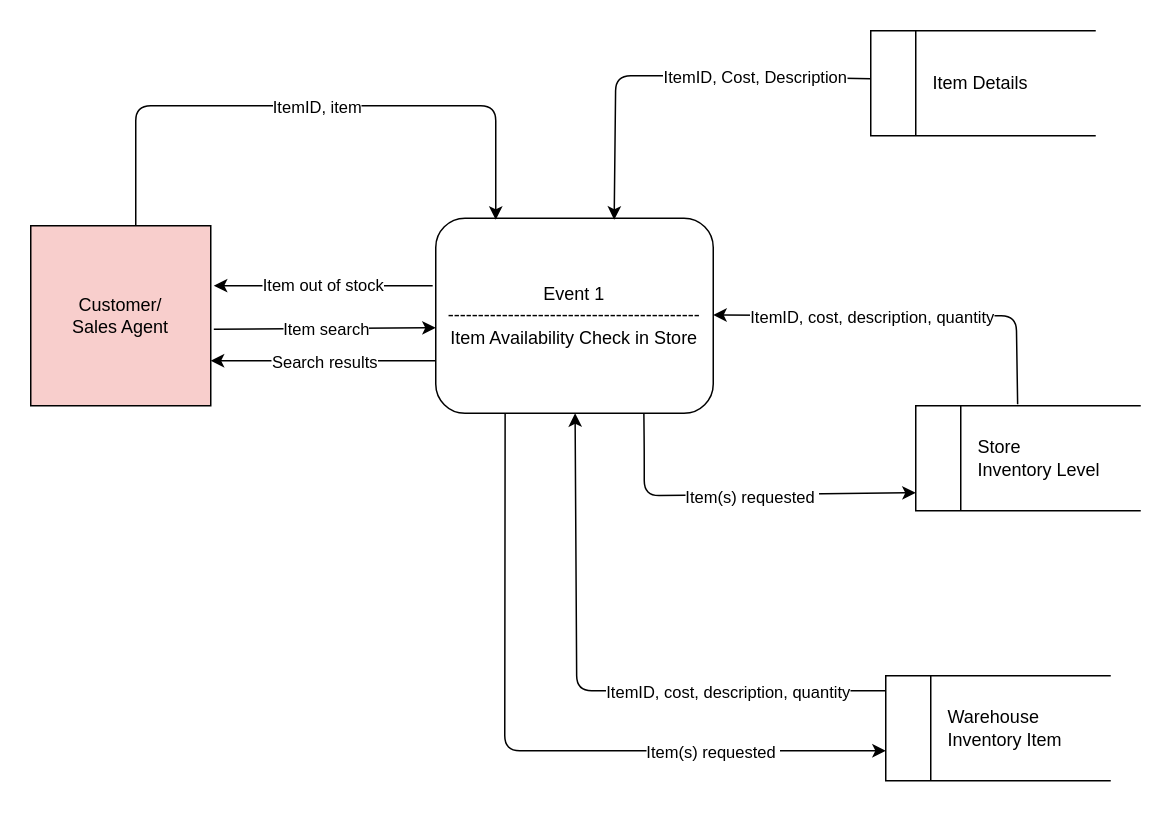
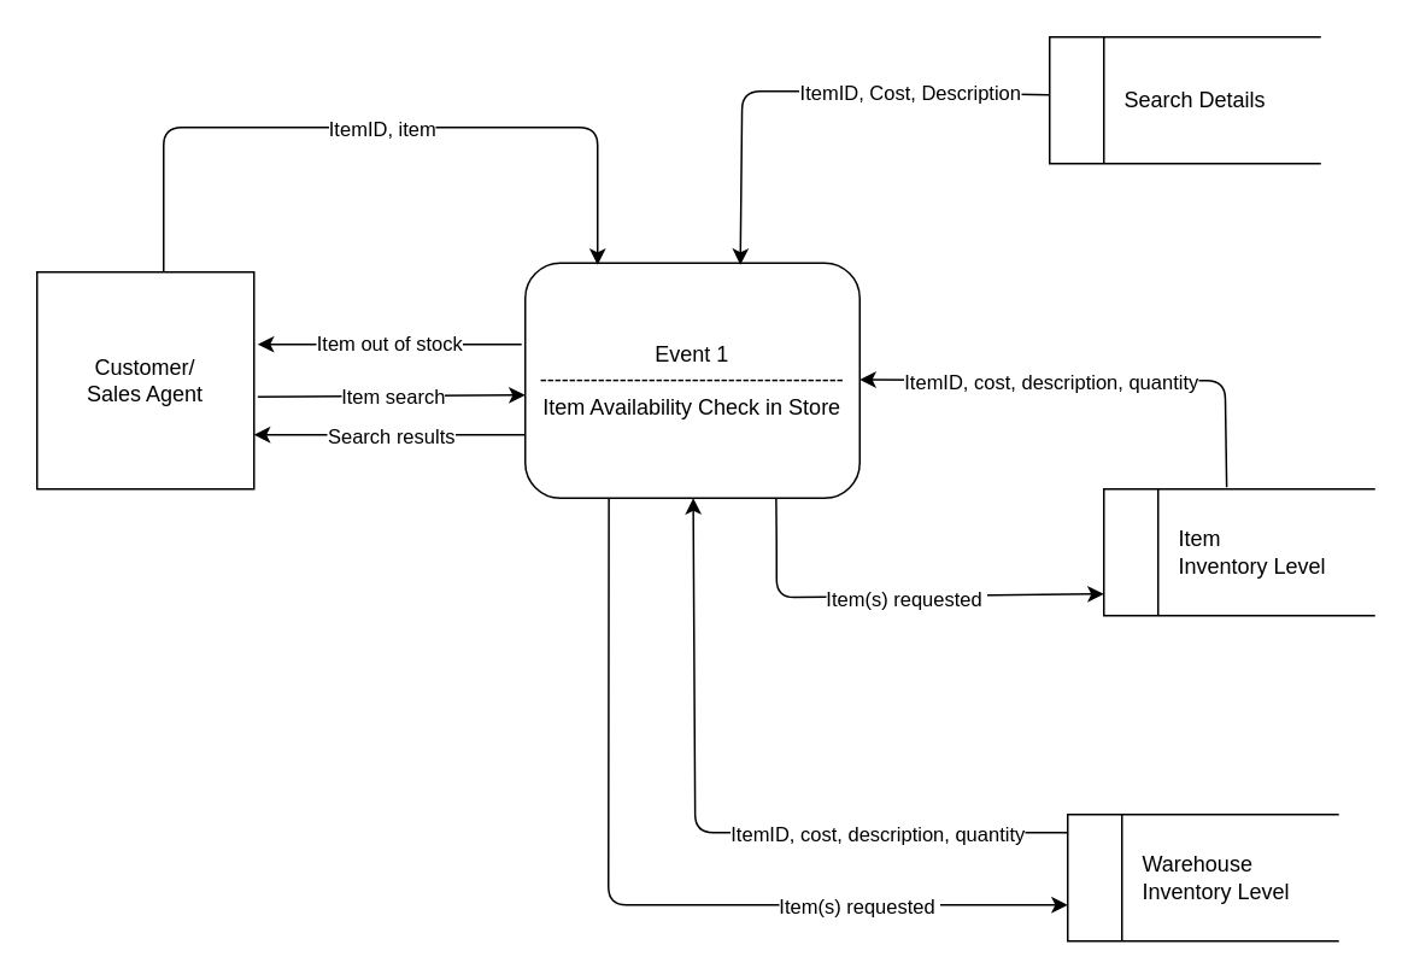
  <mxCell id="0" />
  <mxCell id="1" parent="0" />
  <mxCell id="2" value="Event 1&lt;br&gt;------------------------------------------&lt;br&gt;Item Availability Check in Store" style="rounded=1;whiteSpace=wrap;html=1;" parent="1" vertex="1"><mxGeometry x="290" y="145" width="185" height="130" as="geometry" /></mxCell>
- <mxCell id="3" value="Customer/&lt;br&gt;Sales Agent" style="rounded=0;whiteSpace=wrap;html=1;fillColor=#f8cecc;" parent="1" vertex="1"><mxGeometry x="20" y="150" width="120" height="120" as="geometry" /></mxCell>
+ <mxCell id="3" value="Customer/&lt;br&gt;Sales Agent" style="rounded=0;whiteSpace=wrap;html=1;" parent="1" vertex="1"><mxGeometry x="20" y="150" width="120" height="120" as="geometry" /></mxCell>
  <mxCell id="4" value="" style="endArrow=classic;html=1;" parent="1" edge="1"><mxGeometry relative="1" as="geometry"><mxPoint x="90" y="150" as="sourcePoint" /><mxPoint x="330" y="146" as="targetPoint" /><Array as="points"><mxPoint x="90" y="70" /><mxPoint x="150" y="70" /><mxPoint x="200" y="70" /><mxPoint x="230" y="70" /><mxPoint x="330" y="70" /></Array></mxGeometry></mxCell>
  <mxCell id="5" value="ItemID, item" style="edgeLabel;resizable=0;html=1;align=center;verticalAlign=middle;" parent="4" connectable="0" vertex="1"><mxGeometry relative="1" as="geometry"><mxPoint x="2" as="offset" /></mxGeometry></mxCell>
  <mxCell id="6" value="" style="endArrow=classic;html=1;exitX=-0.011;exitY=0.346;exitDx=0;exitDy=0;exitPerimeter=0;entryX=1.017;entryY=0.333;entryDx=0;entryDy=0;entryPerimeter=0;" parent="1" source="2" target="3" edge="1"><mxGeometry relative="1" as="geometry"><mxPoint x="310" y="180" as="sourcePoint" /><mxPoint x="171" y="190" as="targetPoint" /></mxGeometry></mxCell>
  <mxCell id="7" value="Item out of stock" style="edgeLabel;resizable=0;html=1;align=center;verticalAlign=middle;" parent="6" connectable="0" vertex="1"><mxGeometry relative="1" as="geometry" /></mxCell>
  <mxCell id="8" value="" style="endArrow=classic;html=1;exitX=0;exitY=0.4;exitDx=0;exitDy=0;exitPerimeter=0;entryX=0.643;entryY=0.008;entryDx=0;entryDy=0;entryPerimeter=0;" parent="1" target="2" edge="1"><mxGeometry relative="1" as="geometry"><mxPoint x="580" y="52" as="sourcePoint" /><mxPoint x="410" y="140" as="targetPoint" /><Array as="points"><mxPoint x="470" y="50" /><mxPoint x="410" y="50" /></Array></mxGeometry></mxCell>
  <mxCell id="9" value="ItemID, Cost, Description" style="edgeLabel;resizable=0;html=1;align=center;verticalAlign=middle;" parent="8" connectable="0" vertex="1"><mxGeometry relative="1" as="geometry"><mxPoint x="55" as="offset" /></mxGeometry></mxCell>
  <mxCell id="10" value="" style="endArrow=classic;html=1;exitX=1.017;exitY=0.575;exitDx=0;exitDy=0;exitPerimeter=0;" parent="1" source="3" edge="1"><mxGeometry relative="1" as="geometry"><mxPoint x="350" y="350" as="sourcePoint" /><mxPoint x="290" y="218" as="targetPoint" /><Array as="points" /></mxGeometry></mxCell>
  <mxCell id="11" value="Item search" style="edgeLabel;resizable=0;html=1;align=center;verticalAlign=middle;" parent="10" connectable="0" vertex="1"><mxGeometry relative="1" as="geometry" /></mxCell>
  <mxCell id="12" value="" style="endArrow=classic;html=1;entryX=1;entryY=0.75;entryDx=0;entryDy=0;" parent="1" target="3" edge="1"><mxGeometry relative="1" as="geometry"><mxPoint x="290" y="240" as="sourcePoint" /><mxPoint x="260" y="350" as="targetPoint" /><Array as="points"><mxPoint x="260" y="240" /></Array></mxGeometry></mxCell>
  <mxCell id="13" value="Search results" style="edgeLabel;resizable=0;html=1;align=center;verticalAlign=middle;" parent="12" connectable="0" vertex="1"><mxGeometry relative="1" as="geometry"><mxPoint as="offset" /></mxGeometry></mxCell>
  <mxCell id="14" value="" style="endArrow=classic;html=1;exitX=0.75;exitY=1;exitDx=0;exitDy=0;" parent="1" source="2" edge="1"><mxGeometry relative="1" as="geometry"><mxPoint x="350" y="350" as="sourcePoint" /><mxPoint x="610" y="328" as="targetPoint" /><Array as="points"><mxPoint x="429" y="300" /><mxPoint x="429" y="330" /></Array></mxGeometry></mxCell>
  <mxCell id="15" value="" style="endArrow=classic;html=1;exitX=0.544;exitY=-0.012;exitDx=0;exitDy=0;exitPerimeter=0;" parent="1" edge="1"><mxGeometry relative="1" as="geometry"><mxPoint x="677.92" y="269.04" as="sourcePoint" /><mxPoint x="475" y="209.5" as="targetPoint" /><Array as="points"><mxPoint x="677" y="210" /></Array></mxGeometry></mxCell>
  <mxCell id="16" value="Item quantity availability" style="edgeLabel;resizable=0;html=1;align=center;verticalAlign=middle;" parent="15" connectable="0" vertex="1"><mxGeometry relative="1" as="geometry"><mxPoint x="-37" as="offset" /></mxGeometry></mxCell>
  <mxCell id="17" value="" style="endArrow=classic;html=1;exitX=0.25;exitY=1;exitDx=0;exitDy=0;entryX=0;entryY=0.75;entryDx=0;entryDy=0;" parent="1" source="2" edge="1"><mxGeometry relative="1" as="geometry"><mxPoint x="360" y="330" as="sourcePoint" /><mxPoint x="590" y="500" as="targetPoint" /><Array as="points"><mxPoint x="336" y="500" /></Array></mxGeometry></mxCell>
  <mxCell id="18" value="Item(s) requested&amp;nbsp;" style="edgeLabel;resizable=0;html=1;align=center;verticalAlign=middle;" parent="17" connectable="0" vertex="1"><mxGeometry relative="1" as="geometry"><mxPoint x="124" as="offset" /></mxGeometry></mxCell>
  <mxCell id="19" value="" style="endArrow=classic;html=1;exitX=0;exitY=0.25;exitDx=0;exitDy=0;" parent="1" target="2" edge="1"><mxGeometry relative="1" as="geometry"><mxPoint x="590" y="460" as="sourcePoint" /><mxPoint x="390" y="280" as="targetPoint" /><Array as="points"><mxPoint x="384" y="460" /></Array></mxGeometry></mxCell>
  <mxCell id="20" value="ItemID, cost, description, quantity" style="edgeLabel;resizable=0;html=1;align=center;verticalAlign=middle;" parent="19" connectable="0" vertex="1"><mxGeometry relative="1" as="geometry"><mxPoint x="90" as="offset" /></mxGeometry></mxCell>
  <mxCell id="21" value="ItemID, cost, description, quantity" style="edgeLabel;resizable=0;html=1;align=center;verticalAlign=middle;" parent="1" connectable="0" vertex="1"><mxGeometry x="580" y="210" as="geometry" /></mxCell>
  <mxCell id="22" value="Item(s) requested&amp;nbsp;" style="edgeLabel;resizable=0;html=1;align=center;verticalAlign=middle;" connectable="0" vertex="1" parent="1"><mxGeometry x="500" y="330" as="geometry" /></mxCell>
- <mxCell id="23" value="&lt;span style=&quot;text-align: center&quot;&gt;&amp;nbsp; &amp;nbsp; &amp;nbsp; &amp;nbsp; &amp;nbsp; &amp;nbsp;Item Details&lt;/span&gt;" style="html=1;dashed=0;whitespace=wrap;shape=mxgraph.dfd.dataStoreID;align=left;spacingLeft=3;points=[[0,0],[0.5,0],[1,0],[0,0.5],[1,0.5],[0,1],[0.5,1],[1,1]];" vertex="1" parent="1"><mxGeometry x="580" y="20" width="150" height="70" as="geometry" /></mxCell>
- <mxCell id="24" value="&lt;span style=&quot;text-align: center&quot;&gt;&amp;nbsp; &amp;nbsp; &amp;nbsp; &amp;nbsp; &amp;nbsp; &amp;nbsp;Store&lt;/span&gt;&lt;br style=&quot;text-align: center&quot;&gt;&lt;span style=&quot;text-align: center&quot;&gt;&amp;nbsp; &amp;nbsp; &amp;nbsp; &amp;nbsp; &amp;nbsp; &amp;nbsp;Inventory Level&lt;/span&gt;" style="html=1;dashed=0;whitespace=wrap;shape=mxgraph.dfd.dataStoreID;align=left;spacingLeft=3;points=[[0,0],[0.5,0],[1,0],[0,0.5],[1,0.5],[0,1],[0.5,1],[1,1]];" vertex="1" parent="1"><mxGeometry x="610" y="270" width="150" height="70" as="geometry" /></mxCell>
- <mxCell id="25" value="&lt;span style=&quot;text-align: center&quot;&gt;&amp;nbsp; &amp;nbsp; &amp;nbsp; &amp;nbsp; &amp;nbsp; &amp;nbsp;Warehouse&lt;/span&gt;&lt;br style=&quot;text-align: center&quot;&gt;&lt;span style=&quot;text-align: center&quot;&gt;&amp;nbsp; &amp;nbsp; &amp;nbsp; &amp;nbsp; &amp;nbsp; &amp;nbsp;Inventory Item&lt;/span&gt;" style="html=1;dashed=0;whitespace=wrap;shape=mxgraph.dfd.dataStoreID;align=left;spacingLeft=3;points=[[0,0],[0.5,0],[1,0],[0,0.5],[1,0.5],[0,1],[0.5,1],[1,1]];" vertex="1" parent="1"><mxGeometry x="590" y="450" width="150" height="70" as="geometry" /></mxCell>
+ <mxCell id="23" value="&lt;span style=&quot;text-align: center&quot;&gt;&amp;nbsp; &amp;nbsp; &amp;nbsp; &amp;nbsp; &amp;nbsp; &amp;nbsp;Search Details&lt;/span&gt;" style="html=1;dashed=0;whitespace=wrap;shape=mxgraph.dfd.dataStoreID;align=left;spacingLeft=3;points=[[0,0],[0.5,0],[1,0],[0,0.5],[1,0.5],[0,1],[0.5,1],[1,1]];" vertex="1" parent="1"><mxGeometry x="580" y="20" width="150" height="70" as="geometry" /></mxCell>
+ <mxCell id="24" value="&lt;span style=&quot;text-align: center&quot;&gt;&amp;nbsp; &amp;nbsp; &amp;nbsp; &amp;nbsp; &amp;nbsp; &amp;nbsp;Item&lt;/span&gt;&lt;br style=&quot;text-align: center&quot;&gt;&lt;span style=&quot;text-align: center&quot;&gt;&amp;nbsp; &amp;nbsp; &amp;nbsp; &amp;nbsp; &amp;nbsp; &amp;nbsp;Inventory Level&lt;/span&gt;" style="html=1;dashed=0;whitespace=wrap;shape=mxgraph.dfd.dataStoreID;align=left;spacingLeft=3;points=[[0,0],[0.5,0],[1,0],[0,0.5],[1,0.5],[0,1],[0.5,1],[1,1]];" vertex="1" parent="1"><mxGeometry x="610" y="270" width="150" height="70" as="geometry" /></mxCell>
+ <mxCell id="25" value="&lt;span style=&quot;text-align: center&quot;&gt;&amp;nbsp; &amp;nbsp; &amp;nbsp; &amp;nbsp; &amp;nbsp; &amp;nbsp;Warehouse&lt;/span&gt;&lt;br style=&quot;text-align: center&quot;&gt;&lt;span style=&quot;text-align: center&quot;&gt;&amp;nbsp; &amp;nbsp; &amp;nbsp; &amp;nbsp; &amp;nbsp; &amp;nbsp;Inventory Level&lt;/span&gt;" style="html=1;dashed=0;whitespace=wrap;shape=mxgraph.dfd.dataStoreID;align=left;spacingLeft=3;points=[[0,0],[0.5,0],[1,0],[0,0.5],[1,0.5],[0,1],[0.5,1],[1,1]];" vertex="1" parent="1"><mxGeometry x="590" y="450" width="150" height="70" as="geometry" /></mxCell>
